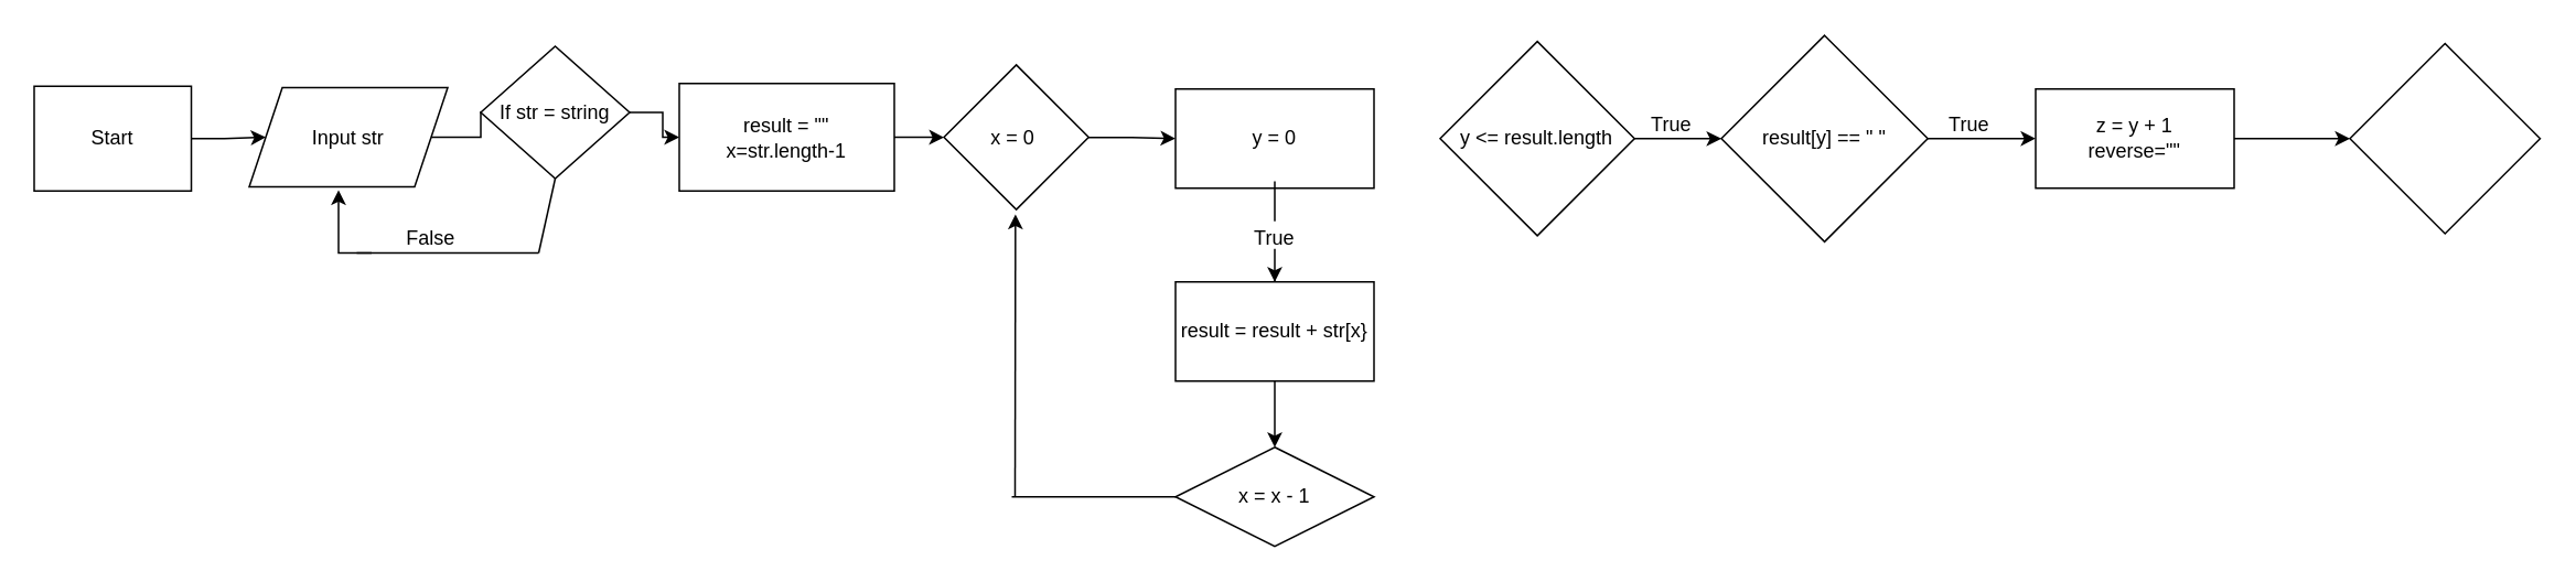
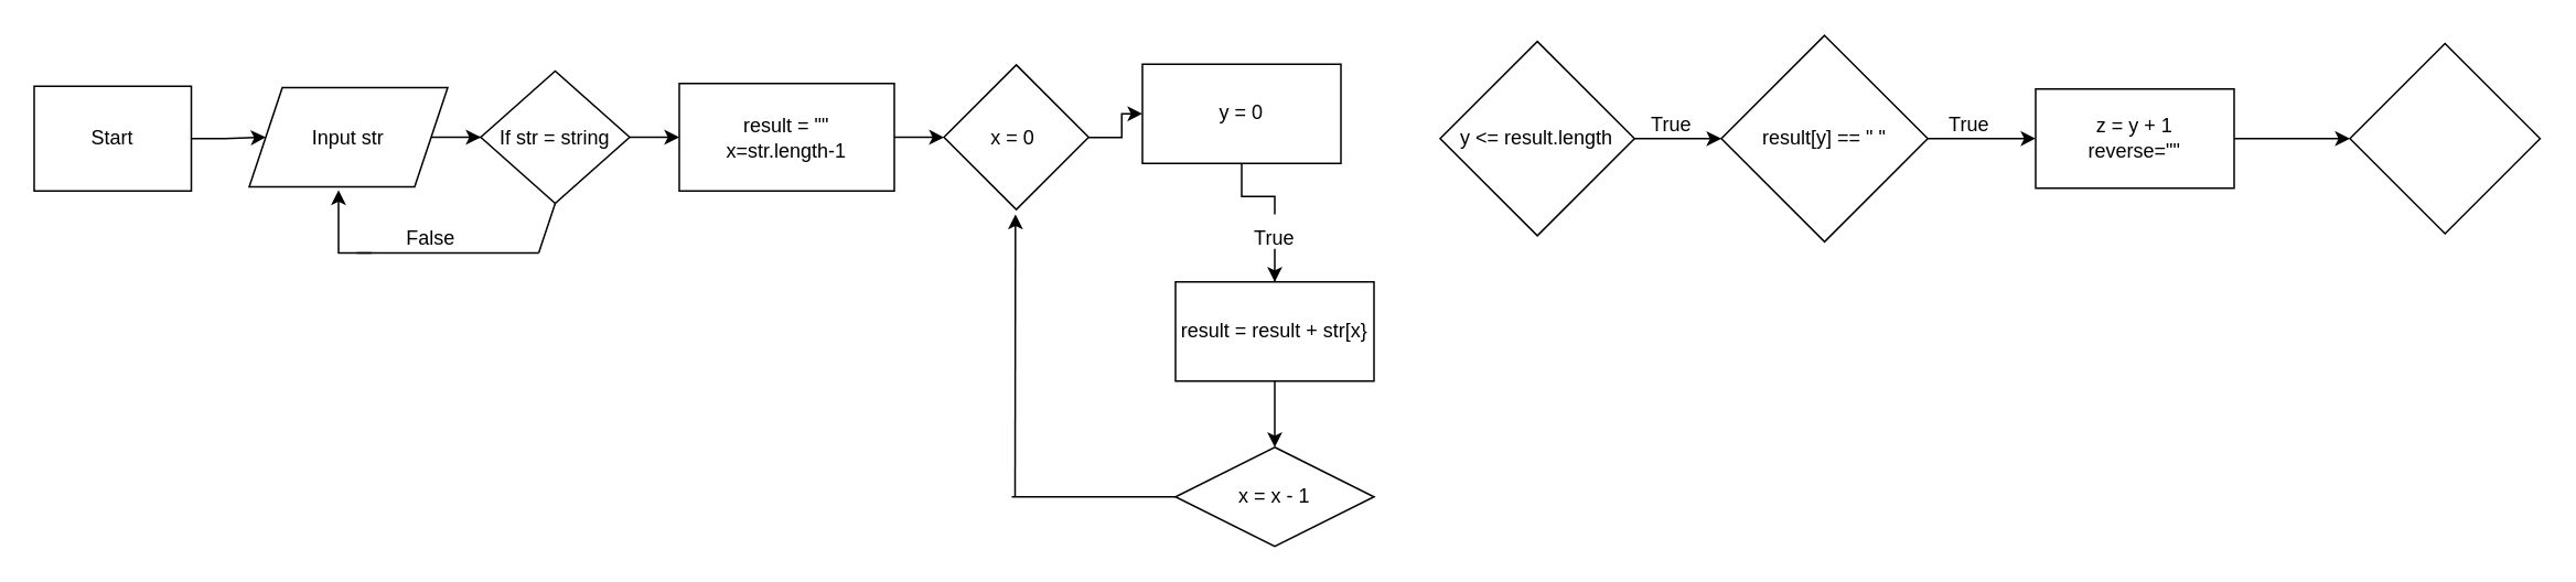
  <mxCell id="0" />
  <mxCell id="1" parent="0" />
  <mxCell id="2" value="" style="edgeStyle=orthogonalEdgeStyle;rounded=0;orthogonalLoop=1;jettySize=auto;html=1;" parent="1" source="3" target="5" edge="1"><mxGeometry relative="1" as="geometry" /></mxCell>
  <mxCell id="3" value="Start" style="whiteSpace=wrap;html=1;rounded=0;" parent="1" vertex="1"><mxGeometry x="20" y="51.67" width="95.01" height="63.34" as="geometry" /></mxCell>
  <mxCell id="4" value="" style="edgeStyle=orthogonalEdgeStyle;rounded=0;orthogonalLoop=1;jettySize=auto;html=1;" parent="1" source="5" target="7" edge="1"><mxGeometry relative="1" as="geometry" /></mxCell>
  <mxCell id="5" value="Input str" style="shape=parallelogram;perimeter=parallelogramPerimeter;whiteSpace=wrap;html=1;fixedSize=1;" parent="1" vertex="1"><mxGeometry x="150" y="52.51" width="120" height="60" as="geometry" /></mxCell>
  <mxCell id="6" value="" style="edgeStyle=orthogonalEdgeStyle;rounded=0;orthogonalLoop=1;jettySize=auto;html=1;" parent="1" source="7" target="12" edge="1"><mxGeometry relative="1" as="geometry" /></mxCell>
- <mxCell id="7" value="If str = string" style="rhombus;whiteSpace=wrap;html=1;" parent="1" vertex="1"><mxGeometry x="290" y="27.51" width="90" height="80" as="geometry" /></mxCell>
+ <mxCell id="7" value="If str = string" style="rhombus;whiteSpace=wrap;html=1;" parent="1" vertex="1"><mxGeometry x="290" y="42.51" width="90" height="80" as="geometry" /></mxCell>
  <mxCell id="8" value="" style="endArrow=none;html=1;rounded=0;entryX=0.5;entryY=1;entryDx=0;entryDy=0;" parent="1" target="7" edge="1"><mxGeometry width="50" height="50" relative="1" as="geometry"><mxPoint x="325" y="152.51" as="sourcePoint" /><mxPoint x="440" y="132.51" as="targetPoint" /></mxGeometry></mxCell>
  <mxCell id="9" value="" style="endArrow=none;html=1;rounded=0;" parent="1" edge="1"><mxGeometry width="50" height="50" relative="1" as="geometry"><mxPoint x="215" y="152.51" as="sourcePoint" /><mxPoint x="325" y="152.51" as="targetPoint" /></mxGeometry></mxCell>
  <mxCell id="10" value="" style="endArrow=classic;html=1;rounded=0;entryX=0.45;entryY=1.033;entryDx=0;entryDy=0;entryPerimeter=0;" parent="1" target="5" edge="1"><mxGeometry width="50" height="50" relative="1" as="geometry"><mxPoint x="224" y="152.51" as="sourcePoint" /><mxPoint x="440" y="132.51" as="targetPoint" /><Array as="points"><mxPoint x="204" y="152.51" /><mxPoint x="204" y="132.51" /></Array></mxGeometry></mxCell>
  <mxCell id="11" value="" style="edgeStyle=orthogonalEdgeStyle;rounded=0;orthogonalLoop=1;jettySize=auto;html=1;" parent="1" source="12" target="15" edge="1"><mxGeometry relative="1" as="geometry" /></mxCell>
  <mxCell id="12" value="result = &quot;&quot;&lt;br&gt;x=str.length-1" style="whiteSpace=wrap;html=1;" parent="1" vertex="1"><mxGeometry x="410" y="50.01" width="130" height="65" as="geometry" /></mxCell>
  <mxCell id="13" value="False" style="text;html=1;strokeColor=none;fillColor=none;align=center;verticalAlign=middle;whiteSpace=wrap;rounded=0;" parent="1" vertex="1"><mxGeometry x="230" y="129.17" width="60" height="30" as="geometry" /></mxCell>
  <mxCell id="14" value="" style="edgeStyle=orthogonalEdgeStyle;rounded=0;orthogonalLoop=1;jettySize=auto;html=1;" parent="1" source="15" target="17" edge="1"><mxGeometry relative="1" as="geometry" /></mxCell>
  <mxCell id="15" value="x = 0&amp;nbsp;" style="rhombus;whiteSpace=wrap;html=1;" parent="1" vertex="1"><mxGeometry x="570" y="38.76" width="87.49" height="87.49" as="geometry" /></mxCell>
  <mxCell id="16" value="" style="edgeStyle=orthogonalEdgeStyle;rounded=0;orthogonalLoop=1;jettySize=auto;html=1;startArrow=none;" parent="1" source="25" target="23" edge="1"><mxGeometry relative="1" as="geometry" /></mxCell>
- <mxCell id="17" value="y = 0" style="whiteSpace=wrap;html=1;" parent="1" vertex="1"><mxGeometry x="710" y="53.34" width="120" height="60" as="geometry" /></mxCell>
+ <mxCell id="17" value="y = 0" style="whiteSpace=wrap;html=1;" parent="1" vertex="1"><mxGeometry x="690" y="38.34" width="120" height="60" as="geometry" /></mxCell>
  <mxCell id="18" value="" style="edgeStyle=orthogonalEdgeStyle;rounded=0;orthogonalLoop=1;jettySize=auto;html=1;" parent="1" source="19" target="21" edge="1"><mxGeometry relative="1" as="geometry" /></mxCell>
  <mxCell id="19" value="y &amp;lt;= result.length" style="rhombus;whiteSpace=wrap;html=1;" parent="1" vertex="1"><mxGeometry x="870" y="24.59" width="117.49" height="117.49" as="geometry" /></mxCell>
  <mxCell id="20" value="" style="edgeStyle=orthogonalEdgeStyle;rounded=0;orthogonalLoop=1;jettySize=auto;html=1;" parent="1" source="21" target="31" edge="1"><mxGeometry relative="1" as="geometry" /></mxCell>
  <mxCell id="21" value="result[y] == &quot; &quot;" style="rhombus;whiteSpace=wrap;html=1;" parent="1" vertex="1"><mxGeometry x="1040" y="20.95" width="124.78" height="124.78" as="geometry" /></mxCell>
  <mxCell id="22" value="" style="edgeStyle=orthogonalEdgeStyle;rounded=0;orthogonalLoop=1;jettySize=auto;html=1;" parent="1" source="23" target="24" edge="1"><mxGeometry relative="1" as="geometry" /></mxCell>
  <mxCell id="23" value="result = result + str[x}" style="rounded=0;whiteSpace=wrap;html=1;" parent="1" vertex="1"><mxGeometry x="710" y="170" width="120" height="60" as="geometry" /></mxCell>
  <mxCell id="24" value="x = x - 1" style="rhombus;whiteSpace=wrap;html=1;" parent="1" vertex="1"><mxGeometry x="710" y="270" width="120" height="60" as="geometry" /></mxCell>
  <mxCell id="25" value="True&lt;br&gt;" style="text;html=1;strokeColor=none;fillColor=none;align=center;verticalAlign=middle;whiteSpace=wrap;rounded=0;" parent="1" vertex="1"><mxGeometry x="740" y="129.17" width="60" height="30" as="geometry" /></mxCell>
  <mxCell id="26" value="" style="edgeStyle=orthogonalEdgeStyle;rounded=0;orthogonalLoop=1;jettySize=auto;html=1;endArrow=none;" parent="1" source="17" target="25" edge="1"><mxGeometry relative="1" as="geometry"><mxPoint x="750" y="112.51" as="sourcePoint" /><mxPoint x="750" y="170" as="targetPoint" /></mxGeometry></mxCell>
  <mxCell id="27" value="" style="endArrow=none;html=1;rounded=0;entryX=0;entryY=0.5;entryDx=0;entryDy=0;" parent="1" target="24" edge="1"><mxGeometry width="50" height="50" relative="1" as="geometry"><mxPoint x="611" y="300" as="sourcePoint" /><mxPoint x="691" y="299.5" as="targetPoint" /></mxGeometry></mxCell>
  <mxCell id="28" value="" style="endArrow=classic;html=1;rounded=0;" parent="1" edge="1"><mxGeometry width="50" height="50" relative="1" as="geometry"><mxPoint x="613" y="300" as="sourcePoint" /><mxPoint x="613.24" y="129.17" as="targetPoint" /></mxGeometry></mxCell>
  <mxCell id="29" value="True&lt;br&gt;" style="text;html=1;strokeColor=none;fillColor=none;align=center;verticalAlign=middle;whiteSpace=wrap;rounded=0;" parent="1" vertex="1"><mxGeometry x="980" y="60" width="60" height="30" as="geometry" /></mxCell>
  <mxCell id="30" value="" style="edgeStyle=orthogonalEdgeStyle;rounded=0;orthogonalLoop=1;jettySize=auto;html=1;" parent="1" source="31" target="33" edge="1"><mxGeometry relative="1" as="geometry" /></mxCell>
  <mxCell id="31" value="z = y + 1&lt;br&gt;reverse=&quot;&quot;" style="whiteSpace=wrap;html=1;" parent="1" vertex="1"><mxGeometry x="1230" y="53.34" width="120" height="60" as="geometry" /></mxCell>
  <mxCell id="32" value="True&lt;br&gt;" style="text;html=1;strokeColor=none;fillColor=none;align=center;verticalAlign=middle;whiteSpace=wrap;rounded=0;" parent="1" vertex="1"><mxGeometry x="1160" y="60" width="60" height="30" as="geometry" /></mxCell>
  <mxCell id="33" value="" style="rhombus;whiteSpace=wrap;html=1;" parent="1" vertex="1"><mxGeometry x="1420" y="25.84" width="114.99" height="114.99" as="geometry" /></mxCell>
